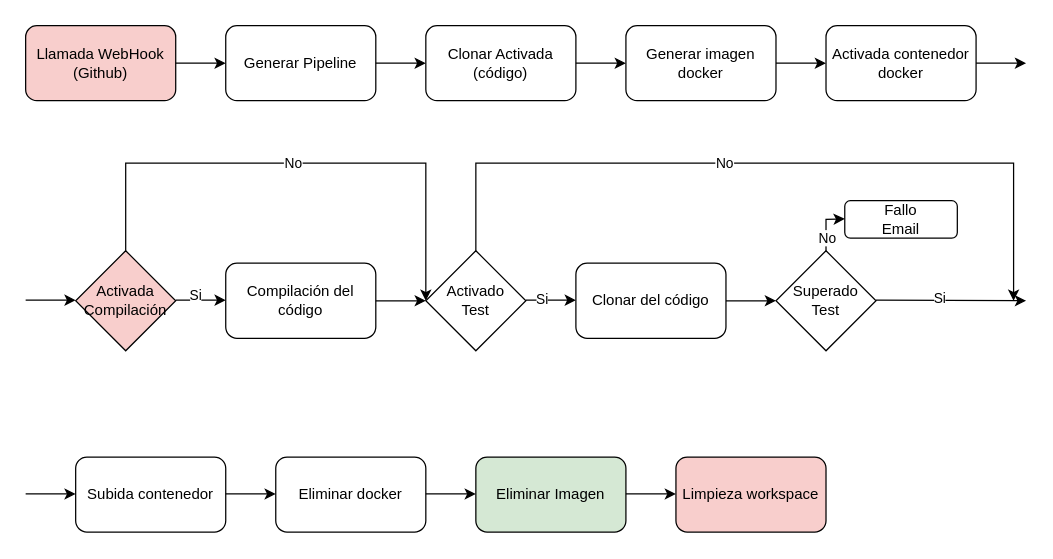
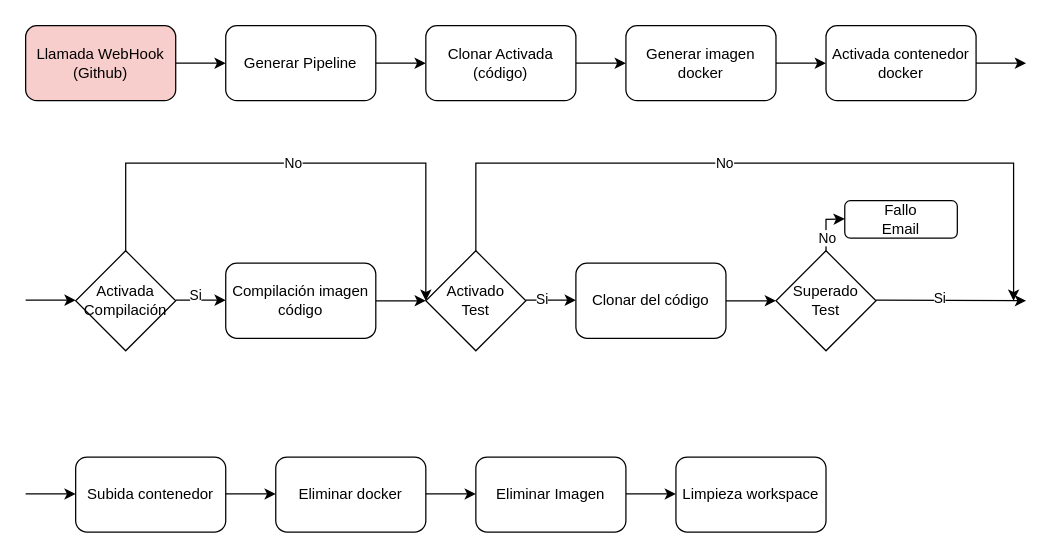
  <mxCell id="0" />
  <mxCell id="1" parent="0" />
  <mxCell id="2" value="Llamada WebHook&lt;div&gt;(Github)&lt;/div&gt;" style="rounded=1;whiteSpace=wrap;html=1;fillColor=#f8cecc;" vertex="1" parent="1"><mxGeometry x="20" y="20" width="120" height="60" as="geometry" /></mxCell>
  <mxCell id="3" value="" style="endArrow=classic;html=1;rounded=0;exitX=1;exitY=0.5;exitDx=0;exitDy=0;" edge="1" parent="1" source="2"><mxGeometry width="50" height="50" relative="1" as="geometry"><mxPoint x="320" y="100" as="sourcePoint" /><mxPoint x="180" y="50" as="targetPoint" /></mxGeometry></mxCell>
  <mxCell id="4" value="Generar Pipeline" style="rounded=1;whiteSpace=wrap;html=1;" vertex="1" parent="1"><mxGeometry x="180" y="20" width="120" height="60" as="geometry" /></mxCell>
  <mxCell id="5" value="" style="endArrow=classic;html=1;rounded=0;exitX=1;exitY=0.5;exitDx=0;exitDy=0;" edge="1" parent="1" source="4"><mxGeometry width="50" height="50" relative="1" as="geometry"><mxPoint x="480" y="100" as="sourcePoint" /><mxPoint x="340" y="50" as="targetPoint" /></mxGeometry></mxCell>
  <mxCell id="6" value="Clonar Activada (código)" style="rounded=1;whiteSpace=wrap;html=1;" vertex="1" parent="1"><mxGeometry x="340" y="20" width="120" height="60" as="geometry" /></mxCell>
  <mxCell id="7" value="" style="endArrow=classic;html=1;rounded=0;exitX=1;exitY=0.5;exitDx=0;exitDy=0;" edge="1" parent="1" source="6"><mxGeometry width="50" height="50" relative="1" as="geometry"><mxPoint x="640" y="100" as="sourcePoint" /><mxPoint x="500" y="50" as="targetPoint" /></mxGeometry></mxCell>
- <mxCell id="8" value="Activada&lt;div&gt;Compilación&lt;/div&gt;" style="rhombus;whiteSpace=wrap;html=1;fillColor=#f8cecc;" vertex="1" parent="1"><mxGeometry x="60" y="200" width="80" height="80" as="geometry" /></mxCell>
+ <mxCell id="8" value="Activada&lt;div&gt;Compilación&lt;/div&gt;" style="rhombus;whiteSpace=wrap;html=1;" vertex="1" parent="1"><mxGeometry x="60" y="200" width="80" height="80" as="geometry" /></mxCell>
  <mxCell id="9" value="" style="endArrow=classic;html=1;rounded=0;exitX=1;exitY=0.5;exitDx=0;exitDy=0;" edge="1" parent="1"><mxGeometry width="50" height="50" relative="1" as="geometry"><mxPoint x="140" y="239.5" as="sourcePoint" /><mxPoint x="180" y="239.5" as="targetPoint" /></mxGeometry></mxCell>
  <mxCell id="10" value="Si" style="edgeLabel;html=1;align=center;verticalAlign=middle;resizable=0;points=[];" vertex="1" connectable="0" parent="9"><mxGeometry x="-0.267" y="4" relative="1" as="geometry"><mxPoint as="offset" /></mxGeometry></mxCell>
  <mxCell id="11" value="" style="endArrow=classic;html=1;rounded=0;exitX=1;exitY=0.5;exitDx=0;exitDy=0;entryX=0;entryY=0.5;entryDx=0;entryDy=0;" edge="1" parent="1" target="15"><mxGeometry width="50" height="50" relative="1" as="geometry"><mxPoint x="100" y="200" as="sourcePoint" /><mxPoint x="180" y="130" as="targetPoint" /><Array as="points"><mxPoint x="100" y="130" /><mxPoint x="340" y="130" /></Array></mxGeometry></mxCell>
  <mxCell id="12" value="No" style="edgeLabel;html=1;align=center;verticalAlign=middle;resizable=0;points=[];" vertex="1" connectable="0" parent="11"><mxGeometry x="-0.035" y="1" relative="1" as="geometry"><mxPoint as="offset" /></mxGeometry></mxCell>
- <mxCell id="13" value="Compilación del código" style="rounded=1;whiteSpace=wrap;html=1;" vertex="1" parent="1"><mxGeometry x="180" y="210" width="120" height="60" as="geometry" /></mxCell>
+ <mxCell id="13" value="Compilación imagen código" style="rounded=1;whiteSpace=wrap;html=1;" vertex="1" parent="1"><mxGeometry x="180" y="210" width="120" height="60" as="geometry" /></mxCell>
  <mxCell id="14" value="" style="endArrow=classic;html=1;rounded=0;exitX=1;exitY=0.5;exitDx=0;exitDy=0;" edge="1" parent="1" source="13"><mxGeometry width="50" height="50" relative="1" as="geometry"><mxPoint x="480" y="290" as="sourcePoint" /><mxPoint x="340" y="240" as="targetPoint" /></mxGeometry></mxCell>
  <mxCell id="15" value="Activado&lt;div&gt;Test&lt;/div&gt;" style="rhombus;whiteSpace=wrap;html=1;" vertex="1" parent="1"><mxGeometry x="340" y="200" width="80" height="80" as="geometry" /></mxCell>
  <mxCell id="16" value="Generar imagen docker" style="rounded=1;whiteSpace=wrap;html=1;" vertex="1" parent="1"><mxGeometry x="500" y="20" width="120" height="60" as="geometry" /></mxCell>
  <mxCell id="17" value="" style="endArrow=classic;html=1;rounded=0;exitX=1;exitY=0.5;exitDx=0;exitDy=0;" edge="1" parent="1" source="16"><mxGeometry width="50" height="50" relative="1" as="geometry"><mxPoint x="800" y="100" as="sourcePoint" /><mxPoint x="660" y="50" as="targetPoint" /></mxGeometry></mxCell>
  <mxCell id="18" value="Activada contenedor docker" style="rounded=1;whiteSpace=wrap;html=1;" vertex="1" parent="1"><mxGeometry x="660" y="20" width="120" height="60" as="geometry" /></mxCell>
  <mxCell id="19" value="" style="endArrow=classic;html=1;rounded=0;exitX=1;exitY=0.5;exitDx=0;exitDy=0;" edge="1" parent="1" source="18"><mxGeometry width="50" height="50" relative="1" as="geometry"><mxPoint x="960" y="100" as="sourcePoint" /><mxPoint x="820" y="50" as="targetPoint" /></mxGeometry></mxCell>
  <mxCell id="20" value="" style="endArrow=classic;html=1;rounded=0;exitX=1;exitY=0.5;exitDx=0;exitDy=0;" edge="1" parent="1"><mxGeometry width="50" height="50" relative="1" as="geometry"><mxPoint x="20" y="239.5" as="sourcePoint" /><mxPoint x="60" y="239.5" as="targetPoint" /></mxGeometry></mxCell>
  <mxCell id="21" value="" style="endArrow=classic;html=1;rounded=0;exitX=1;exitY=0.5;exitDx=0;exitDy=0;" edge="1" parent="1"><mxGeometry width="50" height="50" relative="1" as="geometry"><mxPoint x="420" y="239.5" as="sourcePoint" /><mxPoint x="460" y="239.5" as="targetPoint" /></mxGeometry></mxCell>
  <mxCell id="22" value="Si" style="edgeLabel;html=1;align=center;verticalAlign=middle;resizable=0;points=[];" vertex="1" connectable="0" parent="21"><mxGeometry x="-0.417" y="1" relative="1" as="geometry"><mxPoint as="offset" /></mxGeometry></mxCell>
  <mxCell id="23" value="" style="endArrow=classic;html=1;rounded=0;exitX=1;exitY=0.5;exitDx=0;exitDy=0;" edge="1" parent="1"><mxGeometry width="50" height="50" relative="1" as="geometry"><mxPoint x="380" y="200" as="sourcePoint" /><mxPoint x="810" y="240" as="targetPoint" /><Array as="points"><mxPoint x="380" y="130" /><mxPoint x="620" y="130" /><mxPoint x="810" y="130" /></Array></mxGeometry></mxCell>
  <mxCell id="24" value="No" style="edgeLabel;html=1;align=center;verticalAlign=middle;resizable=0;points=[];" vertex="1" connectable="0" parent="23"><mxGeometry x="-0.121" y="1" relative="1" as="geometry"><mxPoint as="offset" /></mxGeometry></mxCell>
  <mxCell id="25" value="Clonar del código" style="rounded=1;whiteSpace=wrap;html=1;" vertex="1" parent="1"><mxGeometry x="460" y="210" width="120" height="60" as="geometry" /></mxCell>
  <mxCell id="26" value="" style="endArrow=classic;html=1;rounded=0;exitX=1;exitY=0.5;exitDx=0;exitDy=0;" edge="1" parent="1" source="25"><mxGeometry width="50" height="50" relative="1" as="geometry"><mxPoint x="760" y="290" as="sourcePoint" /><mxPoint x="620" y="240" as="targetPoint" /></mxGeometry></mxCell>
  <mxCell id="27" value="Superado&lt;br&gt;Test" style="rhombus;whiteSpace=wrap;html=1;" vertex="1" parent="1"><mxGeometry x="620" y="200" width="80" height="80" as="geometry" /></mxCell>
  <mxCell id="28" value="Fallo&lt;br&gt;Email" style="rounded=1;whiteSpace=wrap;html=1;" vertex="1" parent="1"><mxGeometry x="675" y="160" width="90" height="30" as="geometry" /></mxCell>
  <mxCell id="29" value="" style="endArrow=classic;html=1;rounded=0;exitX=0.5;exitY=0;exitDx=0;exitDy=0;" edge="1" parent="1" source="27"><mxGeometry width="50" height="50" relative="1" as="geometry"><mxPoint x="635" y="174.5" as="sourcePoint" /><mxPoint x="675" y="174.5" as="targetPoint" /><Array as="points"><mxPoint x="660" y="175" /></Array></mxGeometry></mxCell>
  <mxCell id="30" value="No" style="edgeLabel;html=1;align=center;verticalAlign=middle;resizable=0;points=[];" vertex="1" connectable="0" parent="29"><mxGeometry x="-0.433" relative="1" as="geometry"><mxPoint as="offset" /></mxGeometry></mxCell>
  <mxCell id="31" value="" style="endArrow=classic;html=1;rounded=0;exitX=1;exitY=0.5;exitDx=0;exitDy=0;" edge="1" parent="1"><mxGeometry width="50" height="50" relative="1" as="geometry"><mxPoint x="700" y="239.5" as="sourcePoint" /><mxPoint x="820" y="240" as="targetPoint" /></mxGeometry></mxCell>
  <mxCell id="32" value="Si" style="edgeLabel;html=1;align=center;verticalAlign=middle;resizable=0;points=[];" vertex="1" connectable="0" parent="31"><mxGeometry x="-0.167" y="2" relative="1" as="geometry"><mxPoint as="offset" /></mxGeometry></mxCell>
  <mxCell id="33" value="Subida contenedor" style="rounded=1;whiteSpace=wrap;html=1;" vertex="1" parent="1"><mxGeometry x="60" y="365" width="120" height="60" as="geometry" /></mxCell>
  <mxCell id="34" value="" style="endArrow=classic;html=1;rounded=0;exitX=1;exitY=0.5;exitDx=0;exitDy=0;" edge="1" parent="1"><mxGeometry width="50" height="50" relative="1" as="geometry"><mxPoint x="20" y="394.5" as="sourcePoint" /><mxPoint x="60" y="394.5" as="targetPoint" /></mxGeometry></mxCell>
  <mxCell id="35" value="Eliminar docker" style="rounded=1;whiteSpace=wrap;html=1;" vertex="1" parent="1"><mxGeometry x="220" y="365" width="120" height="60" as="geometry" /></mxCell>
  <mxCell id="36" value="" style="endArrow=classic;html=1;rounded=0;exitX=1;exitY=0.5;exitDx=0;exitDy=0;" edge="1" parent="1"><mxGeometry width="50" height="50" relative="1" as="geometry"><mxPoint x="180" y="394.5" as="sourcePoint" /><mxPoint x="220" y="394.5" as="targetPoint" /></mxGeometry></mxCell>
- <mxCell id="37" value="Eliminar Imagen" style="rounded=1;whiteSpace=wrap;html=1;fillColor=#d5e8d4;" vertex="1" parent="1"><mxGeometry x="380" y="365" width="120" height="60" as="geometry" /></mxCell>
+ <mxCell id="37" value="Eliminar Imagen" style="rounded=1;whiteSpace=wrap;html=1;" vertex="1" parent="1"><mxGeometry x="380" y="365" width="120" height="60" as="geometry" /></mxCell>
  <mxCell id="38" value="" style="endArrow=classic;html=1;rounded=0;exitX=1;exitY=0.5;exitDx=0;exitDy=0;" edge="1" parent="1"><mxGeometry width="50" height="50" relative="1" as="geometry"><mxPoint x="340" y="394.5" as="sourcePoint" /><mxPoint x="380" y="394.5" as="targetPoint" /></mxGeometry></mxCell>
- <mxCell id="39" value="Limpieza workspace" style="rounded=1;whiteSpace=wrap;html=1;fillColor=#f8cecc;" vertex="1" parent="1"><mxGeometry x="540" y="365" width="120" height="60" as="geometry" /></mxCell>
+ <mxCell id="39" value="Limpieza workspace" style="rounded=1;whiteSpace=wrap;html=1;" vertex="1" parent="1"><mxGeometry x="540" y="365" width="120" height="60" as="geometry" /></mxCell>
  <mxCell id="40" value="" style="endArrow=classic;html=1;rounded=0;exitX=1;exitY=0.5;exitDx=0;exitDy=0;" edge="1" parent="1"><mxGeometry width="50" height="50" relative="1" as="geometry"><mxPoint x="500" y="394.5" as="sourcePoint" /><mxPoint x="540" y="394.5" as="targetPoint" /></mxGeometry></mxCell>
